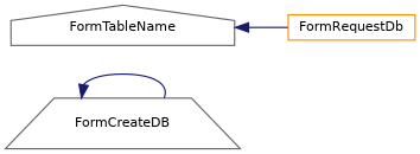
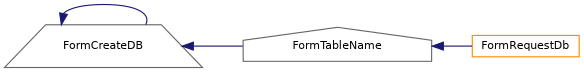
  digraph {
    rankdir=LR
    node [color=gray40 fillcolor=white fontname=Helvetica fontsize=10 style=filled]
    edge [color=midnightblue dir=back fontname=Helvetica fontsize=10 labelfontname=Helvetica labelfontsize=10 style=solid]
    n1 [height=0.2 label=FormCreateDB shape=trapezium width=0.4]
    n2 [height=0.2 label=FormTableName shape=house width=0.4]
    n3 [color=darkorange height=0.2 label=FormRequestDb shape=box width=0.4]
    n1 -> n1
+   n1 -> n2
    n2 -> n3
  }
